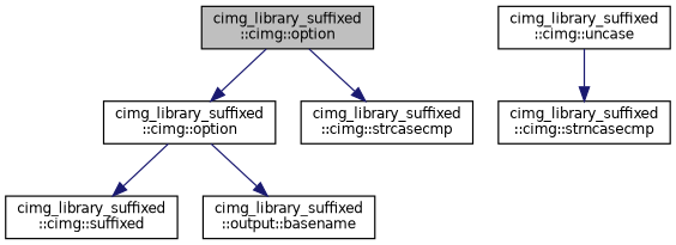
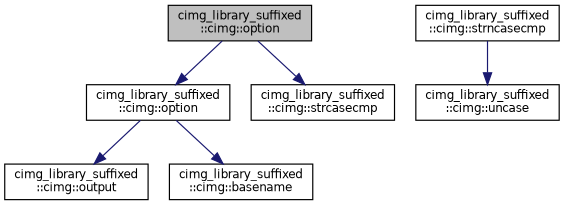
  digraph {
    rankdir=TB
    node [color=black fillcolor=white fontname=Helvetica fontsize=10 shape=record style=filled]
    edge [color=midnightblue fontname=Helvetica fontsize=10 labelfontname=Helvetica labelfontsize=10 style=solid]
    n1 [fillcolor=grey75 fontcolor=black height=0.2 label="cimg_library_suffixed\l::cimg::option" width=0.4]
    n2 [height=0.2 label="cimg_library_suffixed\l::cimg::option" width=0.4]
    n3 [height=0.2 label="cimg_library_suffixed\l::cimg::strcasecmp" width=0.4]
-   n4 [height=0.2 label="cimg_library_suffixed\l::cimg::suffixed" width=0.4]
-   n5 [height=0.2 label="cimg_library_suffixed\l::output::basename" width=0.4]
+   n4 [height=0.2 label="cimg_library_suffixed\l::cimg::output" width=0.4]
+   n5 [height=0.2 label="cimg_library_suffixed\l::cimg::basename" width=0.4]
    n6 [height=0.2 label="cimg_library_suffixed\l::cimg::strncasecmp" width=0.4]
    n7 [height=0.2 label="cimg_library_suffixed\l::cimg::uncase" width=0.4]
    n1 -> n2
    n1 -> n3
    n2 -> n4
    n2 -> n5
-   n7 -> n6
+   n6 -> n7
  }
